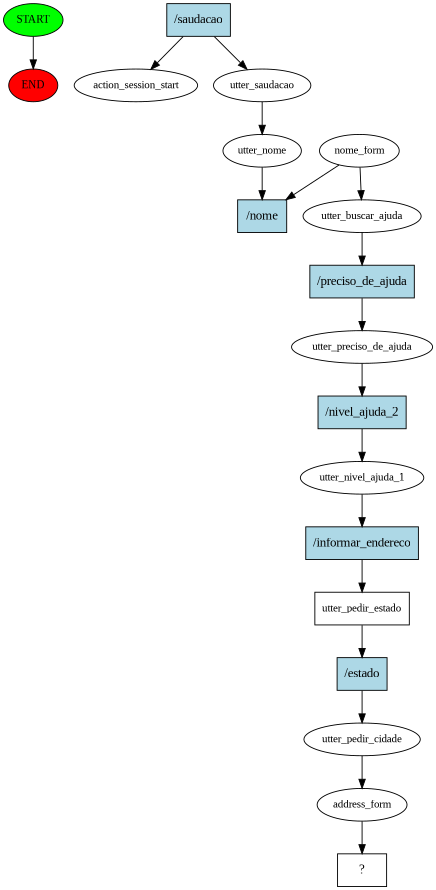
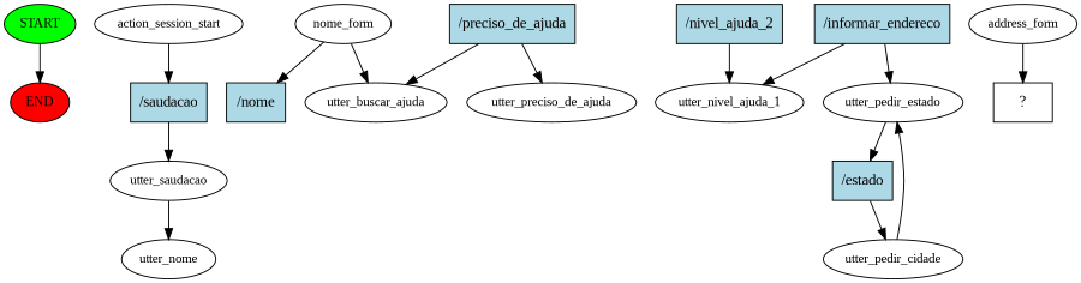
  digraph {
    fontname="Liberation Serif"
    node [fontname="Liberation Serif" fontsize=12]
    edge [fontname="Liberation Serif"]
    n1 [fillcolor=green label=START style=filled]
    n2 [fillcolor=red label=END style=filled]
    n3 [label=action_session_start]
    n4 [fillcolor=lightblue label="/saudacao" shape=rect style=filled fontsize=""]
    n5 [label=utter_saudacao]
    n6 [label=utter_nome]
    n7 [fillcolor=lightblue label="/nome" shape=rect style=filled fontsize=""]
    n8 [label=nome_form]
    n9 [label=utter_buscar_ajuda]
    n10 [fillcolor=lightblue label="/preciso_de_ajuda" shape=rect style=filled fontsize=""]
    n11 [label=utter_preciso_de_ajuda]
    n12 [fillcolor=lightblue label="/nivel_ajuda_2" shape=rect style=filled fontsize=""]
    n13 [label=utter_nivel_ajuda_1]
    n14 [fillcolor=lightblue label="/informar_endereco" shape=rect style=filled fontsize=""]
-   n15 [label=utter_pedir_estado shape=box]
+   n15 [label=utter_pedir_estado]
    n16 [fillcolor=lightblue label="/estado" shape=rect style=filled fontsize=""]
    n17 [label=utter_pedir_cidade]
    n18 [label=address_form]
    n19 [label="  ?  " shape=rect fontsize=""]
    n1 -> n2
-   n4 -> n3
+   n3 -> n4
    n4 -> n5
    n5 -> n6
-   n6 -> n7
    n8 -> n7
    n8 -> n9
-   n9 -> n10
+   n10 -> n9
    n10 -> n11
-   n11 -> n12
    n12 -> n13
-   n13 -> n14
+   n14 -> n13
    n14 -> n15
    n15 -> n16
    n16 -> n17
-   n17 -> n18
+   n17 -> n15
    n18 -> n19
  }
